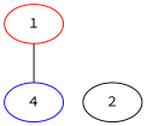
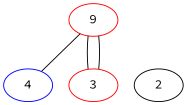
  graph {
    fontname="Source Code Pro"
    node [color=red fontname="Source Code Pro"]
    edge [fontname="Source Code Pro"]
    4 [color=blue]
    2 [color=""]
-   1
+   1 [label=9]
+   3
    subgraph sub_1 {
      rank=same
      4
      2
    }
    1 -- 4
+   1 -- 3
+   1 -- 3
  }
